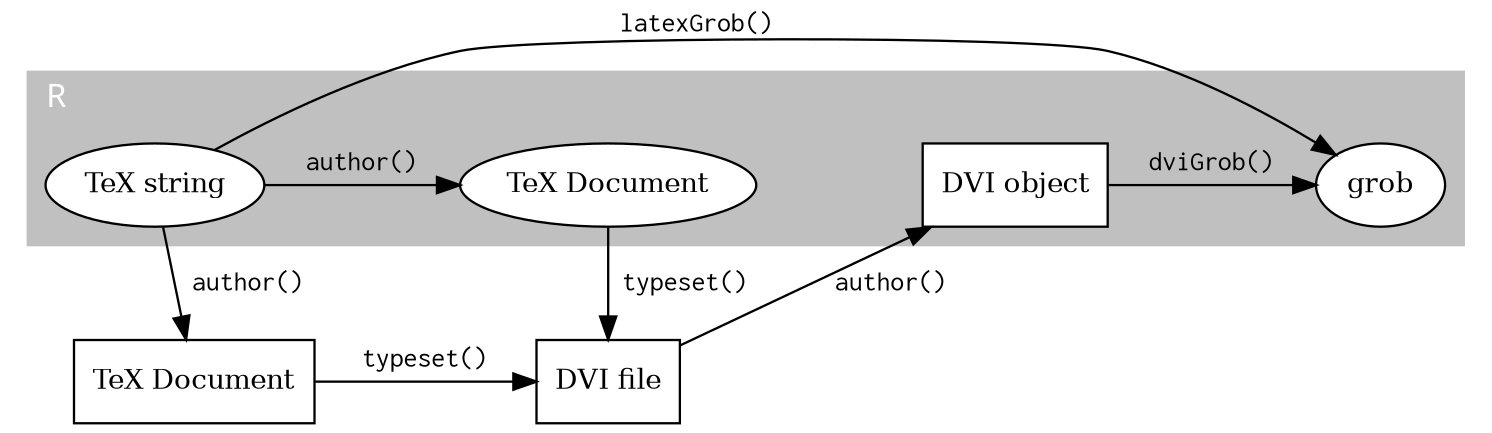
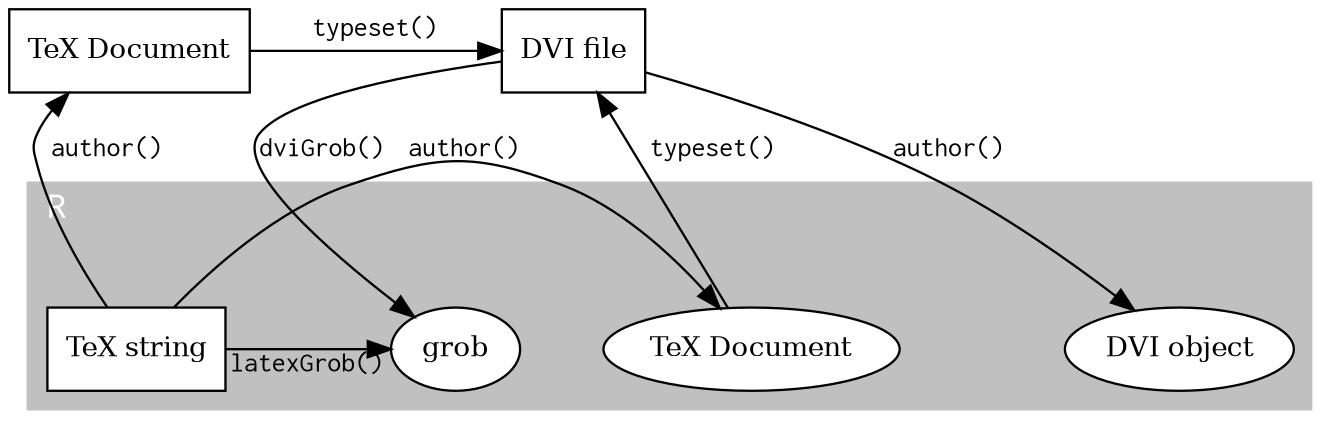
  digraph {
    nodesep=.5
    node [fillcolor=white fontcolor=black fontsize=12 style=filled]
    edge [fontcolor=black fontname=courier fontsize=12]
    n1 [label="TeX Document" shape=box]
    n2 [label="DVI file" shape=box]
-   n3 [label="TeX string"]
+   n3 [label="TeX string" shape=box]
    n4 [label="TeX Document"]
-   n5 [label="DVI object" shape=box]
+   n5 [label="DVI object"]
    grob
    subgraph sub_1 {
      rank=same
      n1
      n2
    }
    subgraph cluster_2 {
      color=grey
      fill=grey
      fontcolor=white
      fontname=sans
      label=R
      labeljust=l
      labelloc=top
      style=filled
      subgraph sub_3 {
        color=grey
        fill=grey
        fontcolor=white
        fontname=sans
        label=R
        labeljust=l
        labelloc=top
        rank=same
        style=filled
        n3
        n4
        n5
        grob
      }
    }
    n1 -> n2 [label="typeset()"]
    n2 -> n5 [label="author()"]
    n3 -> n1 [label=" author()"]
    n3 -> n4 [label="author()"]
    n3 -> grob [xlabel="latexGrob()"]
    n4 -> n2 [label=" typeset()"]
    n4 -> n5 [style=invis fontname=""]
-   n5 -> grob [label="dviGrob()"]
+   n2 -> grob [label="dviGrob()"]
  }
